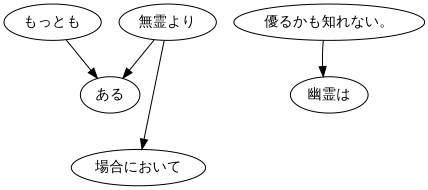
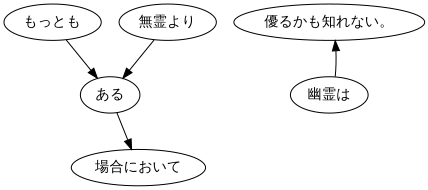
  digraph {
    fontname="IBM Plex Sans"
    node [fontname="IBM Plex Sans"]
    edge [fontname="IBM Plex Sans"]
    n1 [label="もっとも"]
    n2 [label="ある"]
    n3 [label="場合において"]
    n4 [label="優るかも知れない。"]
    n5 [label="幽霊は"]
    n6 [label="無霊より"]
    n1 -> n2
-   n6 -> n3
-   n4 -> n5
+   n2 -> n3
+   n5 -> n4
    n6 -> n2
  }
